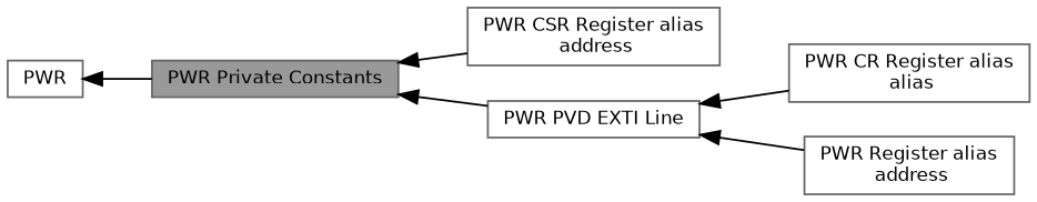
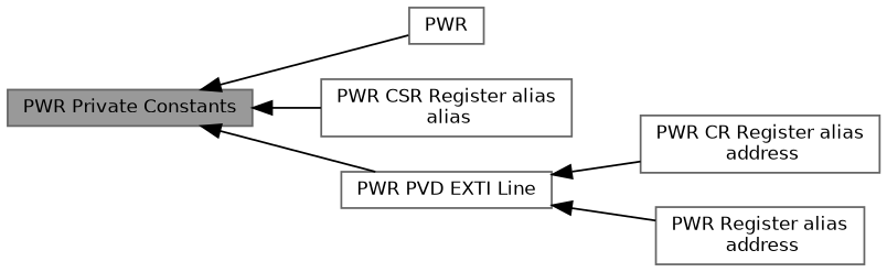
  digraph {
    rankdir=LR
    node [color=grey40 fillcolor=white fontname=Helvetica fontsize=10 shape=box style=filled]
    edge [dir=back fontname=Helvetica fontsize=10 labelfontname=Helvetica labelfontsize=10 shape=plaintext style=solid]
    n1 [height=0.2 label=PWR width=0.4]
    n2 [color=gray40 fillcolor=grey60 fontcolor=black height=0.2 label="PWR Private Constants" width=0.4]
-   n3 [height=0.2 label="PWR CSR Register alias\l address" width=0.4]
+   n3 [height=0.2 label="PWR CSR Register alias\l alias" width=0.4]
    n4 [height=0.2 label="PWR PVD EXTI Line" width=0.4]
-   n5 [height=0.2 label="PWR CR Register alias\l alias" width=0.4]
+   n5 [height=0.2 label="PWR CR Register alias\l address" width=0.4]
    n6 [height=0.2 label="PWR Register alias\l address" width=0.4]
-   n1 -> n2
+   n2 -> n1
    n2 -> n3
    n2 -> n4
    n4 -> n5
    n4 -> n6
  }
